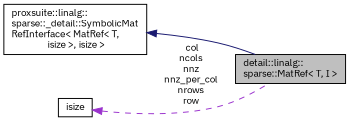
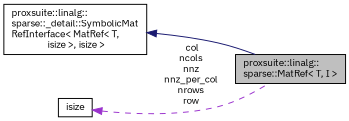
  digraph {
    rankdir=LR
    fontname="IBM Plex Sans"
    node [color=black fontname="IBM Plex Sans" fontsize=10 shape=record]
    edge [dir=back fontname="IBM Plex Sans" fontsize=10 labelfontname=Helvetica labelfontsize=10]
-   n1 [fillcolor=grey75 fontcolor=black height=0.2 label="detail::linalg::\lsparse::MatRef\< T, I \>" style=filled width=0.4]
+   n1 [fillcolor=grey75 fontcolor=black height=0.2 label="proxsuite::linalg::\lsparse::MatRef\< T, I \>" style=filled width=0.4]
    n2 [height=0.2 label="proxsuite::linalg::\lsparse::_detail::SymbolicMat\lRefInterface\< MatRef\< T,\l isize \>, isize \>" width=0.4]
    n3 [height=0.2 label=isize width=0.4]
    n2 -> n1 [color=midnightblue style=solid]
    n3 -> n1 [color=darkorchid3 label=" col\nncols\nnnz\nnnz_per_col\nnrows\nrow" style=dashed]
  }
